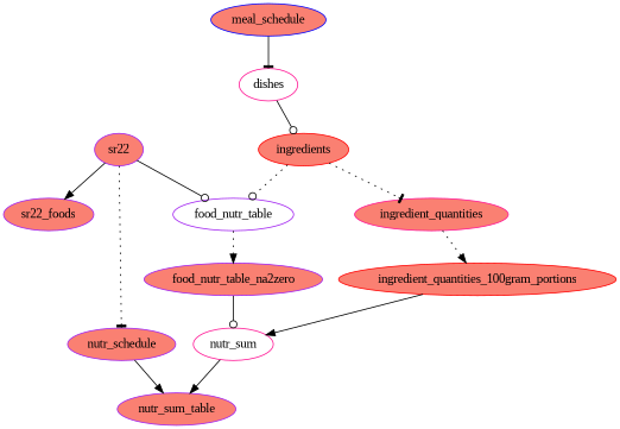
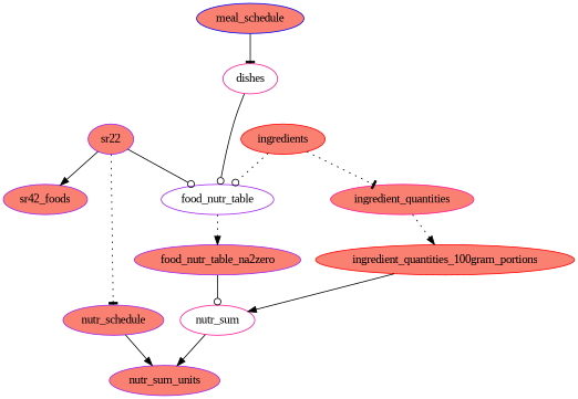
  digraph {
    fontname="Liberation Serif"
    node [call=lapply color=purple fillcolor=salmon fontname="Liberation Serif" style=filled]
    edge [arg=X arrowhead=normal fontname="Liberation Serif" style=solid]
    sr22 [call=load_sr22_data zipfile="'sr22.ZIP'"]
-   sr22_foods [call=get_foods]
+   sr22_foods [call=get_foods label=sr42_foods]
    food_nutr_table [FUN=food_nutr_table fillcolor=white]
    n4 [call=NUTR_DEF_units label=nutr_schedule]
    food_nutr_table_na2zero [FUN="na.tozero"]
-   nutr_sum_units [call=unitize label=nutr_sum_table]
+   nutr_sum_units [call=unitize]
    meal_schedule [call="read.delim" color=blue file="'meal_schedule.txt'" header=FALSE stringsAsFactors=FALSE]
    dishes [color=deeppink expression="x[[1]]" fillcolor=white call=""]
    ingredients [FUN="'read.delim'" color=red header=FALSE]
    ingredient_quantities [FUN="'[['" color=deeppink i=2]
    ingredient_quantities_100gram_portions [FUN=convertTo100g color=red]
    nutr_sum [call="lapply.matrix_mult" color=deeppink fillcolor=white]
    sr22 -> sr22_foods [arg=sr22]
    sr22 -> food_nutr_table [arg=sr22 arrowhead=odot]
    sr22 -> n4 [arg=sr22 arrowhead=tee style=dotted]
    food_nutr_table -> food_nutr_table_na2zero [style=dotted]
    n4 -> nutr_sum_units [arg=units]
    food_nutr_table_na2zero -> nutr_sum [arg=y arrowhead=odot]
    meal_schedule -> dishes [arg=x arrowhead=tee]
-   dishes -> ingredients [arrowhead=odot]
+   dishes -> food_nutr_table [arrowhead=odot]
    ingredients -> food_nutr_table [arrowhead=odot style=dotted]
    ingredients -> ingredient_quantities [arrowhead=tee style=dotted]
    ingredient_quantities -> ingredient_quantities_100gram_portions [style=dotted]
    ingredient_quantities_100gram_portions -> nutr_sum [arg=x]
    nutr_sum -> nutr_sum_units [arg=nutr_sum]
  }
